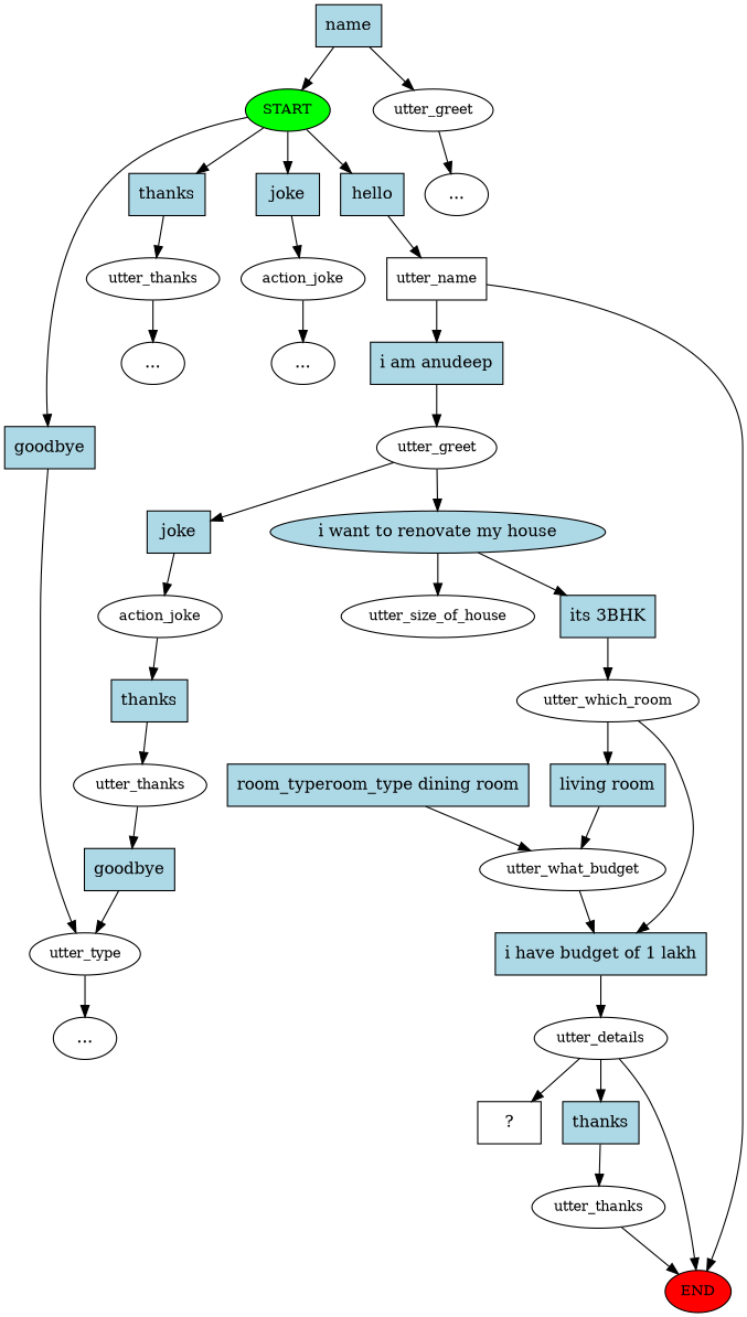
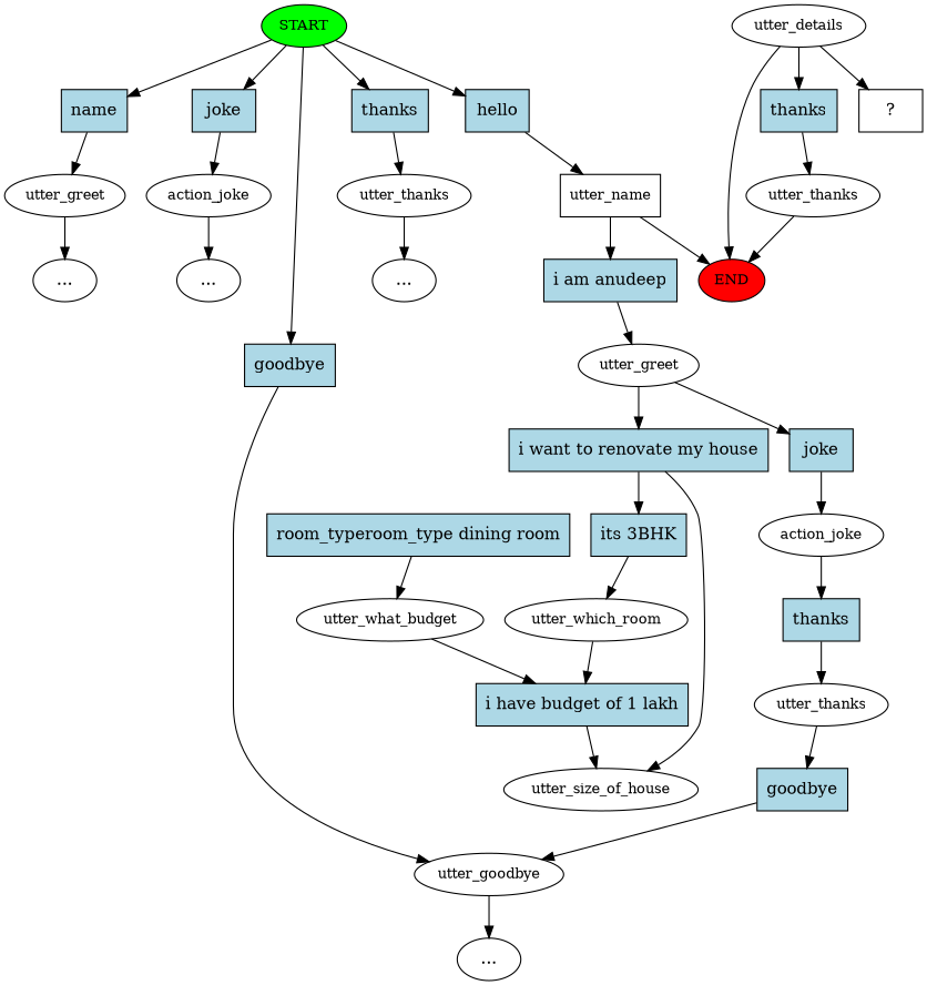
  digraph {
    fontname="DejaVu Serif"
    node [fontname="DejaVu Serif"]
    edge [fontname="DejaVu Serif"]
    n1 [fillcolor=green fontsize=12 label=START style=filled]
    n2 [fillcolor=lightblue label=hello shape=rect style=filled]
    n3 [fillcolor=lightblue label=goodbye shape=rect style=filled]
    n4 [fillcolor=lightblue label=thanks shape=rect style=filled]
    n5 [fillcolor=lightblue label=name shape=rect style=filled]
    n6 [fillcolor=lightblue label=joke shape=rect style=filled]
    n7 [fontsize=12 label=utter_name shape=box]
-   n8 [fontsize=12 label=utter_type]
+   n8 [fontsize=12 label=utter_goodbye]
    n9 [fontsize=12 label=utter_thanks]
    n10 [fontsize=12 label=utter_greet]
    n11 [fontsize=12 label=action_joke]
    n12 [fillcolor=red fontsize=12 label=END style=filled]
    n13 [fillcolor=lightblue label="i am anudeep" shape=rect style=filled]
    n14 [fontsize=12 label=utter_greet]
    n15 [label="..."]
    n16 [label="..."]
-   n17 [fillcolor=lightblue label="i want to renovate my house" shape=ellipse style=filled]
+   n17 [fillcolor=lightblue label="i want to renovate my house" shape=rect style=filled]
    n18 [fillcolor=lightblue label=joke shape=rect style=filled]
    n19 [fontsize=12 label=utter_size_of_house]
    n20 [fillcolor=lightblue label="its 3BHK" shape=rect style=filled]
    n21 [fontsize=12 label=action_joke]
    n22 [fontsize=12 label=utter_which_room]
-   n23 [fillcolor=lightblue label="living room" shape=rect style=filled]
    n24 [fillcolor=lightblue label="i have budget of 1 lakh" shape=rect style=filled]
    n25 [fillcolor=lightblue label="room_typeroom_type dining room" shape=rect style=filled]
    n26 [fontsize=12 label=utter_what_budget]
    n27 [fontsize=12 label=utter_details]
    n28 [label="  ?  " shape=rect]
    n29 [fillcolor=lightblue label=thanks shape=rect style=filled]
    n30 [fontsize=12 label=utter_thanks]
    n31 [label="..."]
    n32 [label="..."]
    n33 [fillcolor=lightblue label=thanks shape=rect style=filled]
    n34 [fontsize=12 label=utter_thanks]
    n35 [fillcolor=lightblue label=goodbye shape=rect style=filled]
    n1 -> n2
    n1 -> n3
    n1 -> n4
-   n5 -> n1
+   n1 -> n5
    n1 -> n6
    n2 -> n7
    n3 -> n8
    n4 -> n9
    n5 -> n10
    n6 -> n11
    n7 -> n12
    n7 -> n13
    n8 -> n15
    n9 -> n16
    n10 -> n31
    n11 -> n32
    n13 -> n14
    n14 -> n17
    n14 -> n18
    n17 -> n19
    n17 -> n20
    n18 -> n21
    n20 -> n22
    n21 -> n33
-   n22 -> n23
    n22 -> n24
-   n23 -> n26
-   n24 -> n27
+   n24 -> n19
    n25 -> n26
    n26 -> n24
    n27 -> n12
    n27 -> n28
    n27 -> n29
    n29 -> n30
    n30 -> n12
    n33 -> n34
    n34 -> n35
    n35 -> n8
  }
